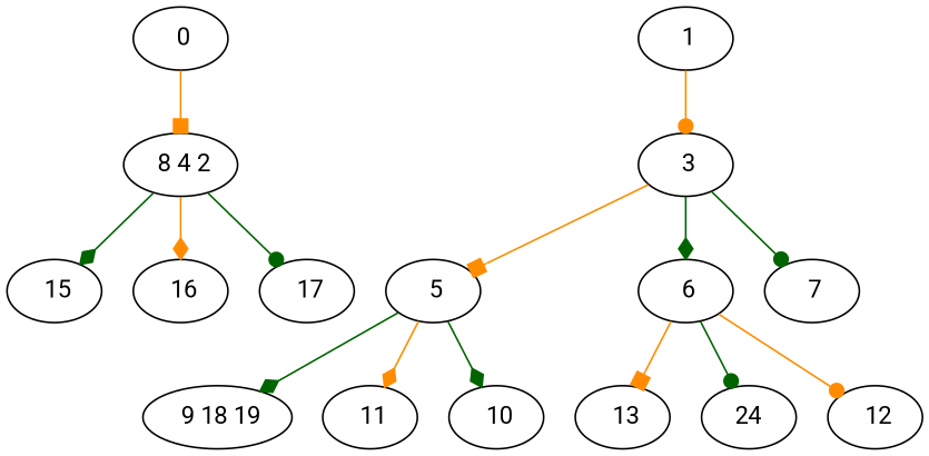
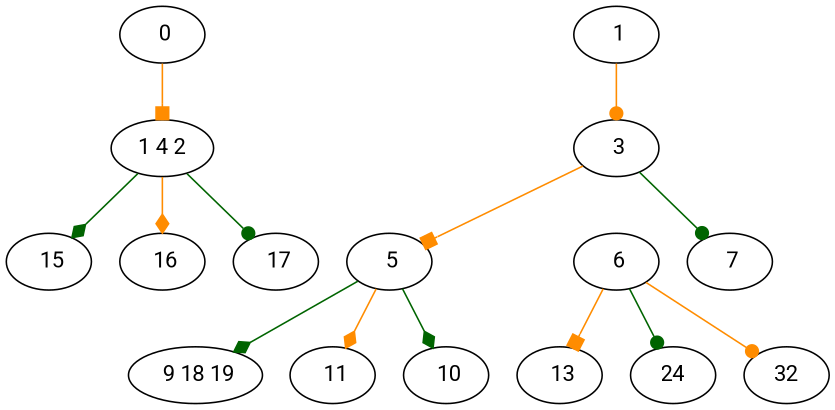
  digraph {
    fontname=Roboto
    node [fontname=Roboto]
    edge [arrowhead=diamond color=darkorange fontname=Roboto]
    " 0"
-   " 8 4 2"
+   " 8 4 2" [label="1 4 2"]
    " 1"
    " 3"
    " 15"
    " 16"
    " 17"
    " 5"
    " 6"
    " 7"
    " 9 18 19"
    " 11"
    " 10"
    " 13"
    n15 [label=24]
-   " 12"
+   " 12" [label=32]
    " 0" -> " 8 4 2" [arrowhead=box]
    " 8 4 2" -> " 15" [color=darkgreen]
    " 8 4 2" -> " 16"
    " 8 4 2" -> " 17" [arrowhead=dot color=darkgreen]
    " 1" -> " 3" [arrowhead=dot]
    " 3" -> " 5" [arrowhead=box]
-   " 3" -> " 6" [color=darkgreen]
    " 3" -> " 7" [arrowhead=dot color=darkgreen]
    " 5" -> " 9 18 19" [color=darkgreen]
    " 5" -> " 11"
    " 5" -> " 10" [color=darkgreen]
    " 6" -> " 13" [arrowhead=box]
    " 6" -> n15 [arrowhead=dot color=darkgreen]
    " 6" -> " 12" [arrowhead=dot]
  }
